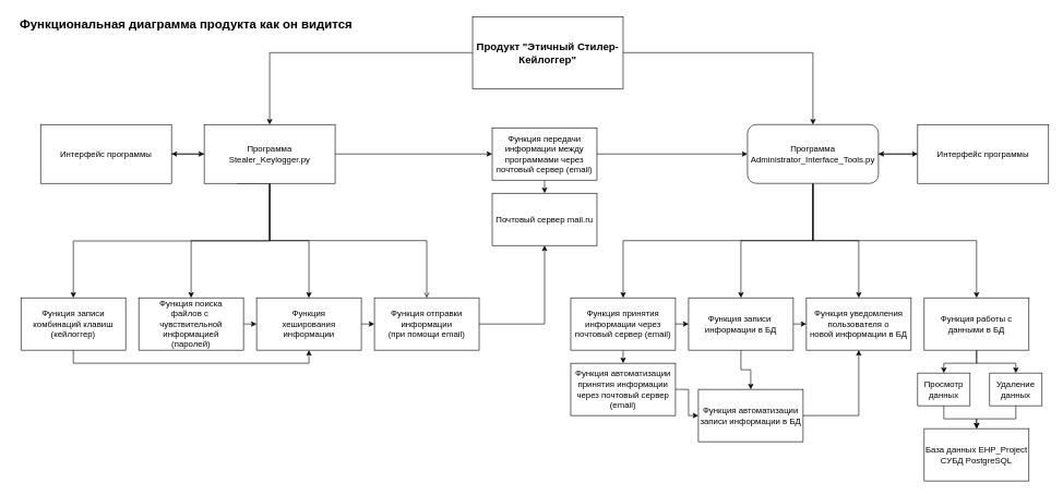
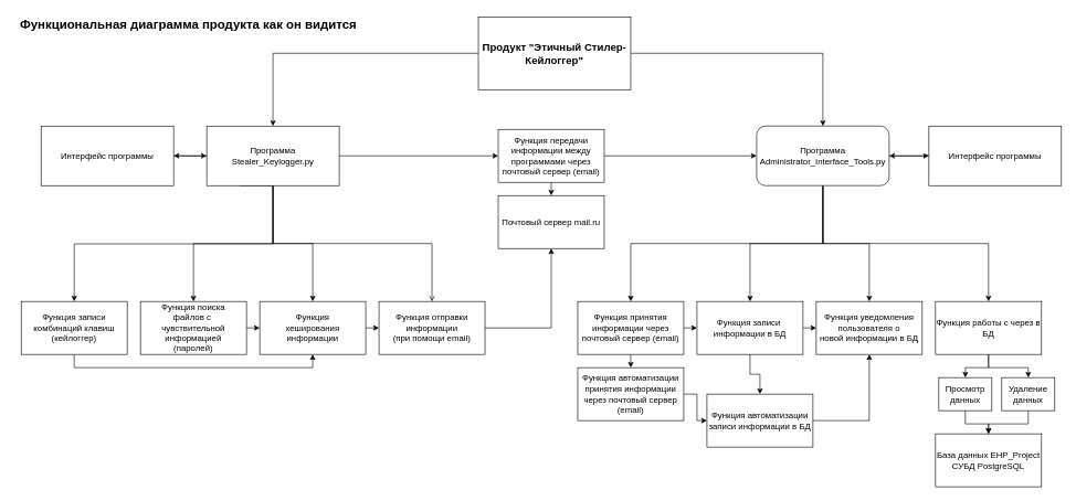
  <mxCell id="0" />
  <mxCell id="1" parent="0" />
  <mxCell id="2" style="edgeStyle=orthogonalEdgeStyle;rounded=0;orthogonalLoop=1;jettySize=auto;html=1;exitX=0;exitY=0.5;exitDx=0;exitDy=0;entryX=0.5;entryY=0;entryDx=0;entryDy=0;fontSize=13;" parent="1" source="4" target="17" edge="1"><mxGeometry relative="1" as="geometry" /></mxCell>
  <mxCell id="3" style="edgeStyle=orthogonalEdgeStyle;rounded=0;orthogonalLoop=1;jettySize=auto;html=1;exitX=1;exitY=0.5;exitDx=0;exitDy=0;entryX=0.5;entryY=0;entryDx=0;entryDy=0;fontSize=13;" parent="1" source="4" target="10" edge="1"><mxGeometry relative="1" as="geometry" /></mxCell>
  <mxCell id="4" value="&lt;span style=&quot;font-weight: 700; font-size: 16px;&quot;&gt;Продукт &quot;Этичный Стилер-Кейлоггер&quot;&lt;/span&gt;" style="rounded=0;whiteSpace=wrap;html=1;fontSize=16;" parent="1" vertex="1"><mxGeometry x="721" y="25" width="230" height="110" as="geometry" /></mxCell>
  <mxCell id="5" style="edgeStyle=orthogonalEdgeStyle;rounded=0;orthogonalLoop=1;jettySize=auto;html=1;exitX=0.5;exitY=1;exitDx=0;exitDy=0;entryX=0.5;entryY=0;entryDx=0;entryDy=0;fontSize=13;" parent="1" source="10" target="28" edge="1"><mxGeometry relative="1" as="geometry" /></mxCell>
  <mxCell id="6" style="edgeStyle=orthogonalEdgeStyle;rounded=0;orthogonalLoop=1;jettySize=auto;html=1;exitX=1;exitY=0.5;exitDx=0;exitDy=0;entryX=0;entryY=0.5;entryDx=0;entryDy=0;fontSize=13;" parent="1" source="10" target="39" edge="1"><mxGeometry relative="1" as="geometry" /></mxCell>
  <mxCell id="7" style="edgeStyle=orthogonalEdgeStyle;rounded=0;orthogonalLoop=1;jettySize=auto;html=1;exitX=0.5;exitY=1;exitDx=0;exitDy=0;entryX=0.5;entryY=0;entryDx=0;entryDy=0;fontSize=13;" parent="1" source="10" target="31" edge="1"><mxGeometry relative="1" as="geometry" /></mxCell>
  <mxCell id="8" style="edgeStyle=orthogonalEdgeStyle;rounded=0;orthogonalLoop=1;jettySize=auto;html=1;exitX=0.5;exitY=1;exitDx=0;exitDy=0;entryX=0.5;entryY=0;entryDx=0;entryDy=0;fontSize=13;" parent="1" source="10" target="32" edge="1"><mxGeometry relative="1" as="geometry" /></mxCell>
  <mxCell id="9" style="edgeStyle=orthogonalEdgeStyle;rounded=0;orthogonalLoop=1;jettySize=auto;html=1;exitX=0.5;exitY=1;exitDx=0;exitDy=0;entryX=0.5;entryY=0;entryDx=0;entryDy=0;fontSize=13;" parent="1" source="10" target="35" edge="1"><mxGeometry relative="1" as="geometry" /></mxCell>
  <mxCell id="10" value="Программа&#10;Administrator_Interface_Tools.py" style="whiteSpace=wrap;fontSize=13;rounded=1;" parent="1" vertex="1"><mxGeometry x="1141" y="190" width="200" height="90" as="geometry" /></mxCell>
  <mxCell id="11" style="edgeStyle=orthogonalEdgeStyle;rounded=0;orthogonalLoop=1;jettySize=auto;html=1;exitX=0.25;exitY=1;exitDx=0;exitDy=0;entryX=0.5;entryY=0;entryDx=0;entryDy=0;fontSize=13;" parent="1" source="17" target="25" edge="1"><mxGeometry relative="1" as="geometry"><Array as="points"><mxPoint x="411" y="280" /><mxPoint x="411" y="368" /><mxPoint x="111" y="368" /></Array></mxGeometry></mxCell>
  <mxCell id="12" style="edgeStyle=orthogonalEdgeStyle;rounded=0;orthogonalLoop=1;jettySize=auto;html=1;exitX=0.5;exitY=1;exitDx=0;exitDy=0;entryX=0.5;entryY=0;entryDx=0;entryDy=0;fontSize=13;" parent="1" source="17" target="19" edge="1"><mxGeometry relative="1" as="geometry" /></mxCell>
  <mxCell id="13" style="edgeStyle=orthogonalEdgeStyle;rounded=0;orthogonalLoop=1;jettySize=auto;html=1;exitX=0.5;exitY=1;exitDx=0;exitDy=0;entryX=0.5;entryY=0;entryDx=0;entryDy=0;fontSize=13;" parent="1" source="17" target="21" edge="1"><mxGeometry relative="1" as="geometry" /></mxCell>
  <mxCell id="14" style="edgeStyle=orthogonalEdgeStyle;rounded=0;orthogonalLoop=1;jettySize=auto;html=1;exitX=0.5;exitY=1;exitDx=0;exitDy=0;entryX=0.5;entryY=0;entryDx=0;entryDy=0;fontSize=13;endArrow=open;" parent="1" source="17" target="23" edge="1"><mxGeometry relative="1" as="geometry" /></mxCell>
  <mxCell id="15" style="edgeStyle=orthogonalEdgeStyle;rounded=0;orthogonalLoop=1;jettySize=auto;html=1;exitX=0;exitY=0.5;exitDx=0;exitDy=0;entryX=1;entryY=0.5;entryDx=0;entryDy=0;fontSize=13;" parent="1" source="17" target="37" edge="1"><mxGeometry relative="1" as="geometry" /></mxCell>
  <mxCell id="16" style="edgeStyle=orthogonalEdgeStyle;rounded=0;orthogonalLoop=1;jettySize=auto;html=1;exitX=1;exitY=0.5;exitDx=0;exitDy=0;entryX=0;entryY=0.5;entryDx=0;entryDy=0;fontSize=13;" parent="1" source="17" target="46" edge="1"><mxGeometry relative="1" as="geometry" /></mxCell>
  <mxCell id="17" value="Программа&#10;Stealer_Keylogger.py" style="rounded=0;whiteSpace=wrap;fontSize=13;" parent="1" vertex="1"><mxGeometry x="311" y="190" width="200" height="90" as="geometry" /></mxCell>
  <mxCell id="18" style="edgeStyle=orthogonalEdgeStyle;rounded=0;orthogonalLoop=1;jettySize=auto;html=1;exitX=1;exitY=0.5;exitDx=0;exitDy=0;entryX=0;entryY=0.5;entryDx=0;entryDy=0;fontSize=13;" parent="1" source="19" target="21" edge="1"><mxGeometry relative="1" as="geometry" /></mxCell>
  <mxCell id="19" value="Функция поиска&lt;br&gt;файлов с&amp;nbsp;&lt;br&gt;чувствительной&lt;br&gt;информацией&lt;br&gt;(паролей)" style="rounded=0;whiteSpace=wrap;html=1;fontSize=13;" parent="1" vertex="1"><mxGeometry x="211" y="455" width="160" height="80" as="geometry" /></mxCell>
  <mxCell id="20" style="edgeStyle=orthogonalEdgeStyle;rounded=0;orthogonalLoop=1;jettySize=auto;html=1;exitX=1;exitY=0.5;exitDx=0;exitDy=0;entryX=0;entryY=0.5;entryDx=0;entryDy=0;fontSize=13;" parent="1" source="21" target="23" edge="1"><mxGeometry relative="1" as="geometry" /></mxCell>
  <mxCell id="21" value="Функция&lt;br&gt;хеширования информации" style="rounded=0;whiteSpace=wrap;html=1;fontSize=13;" parent="1" vertex="1"><mxGeometry x="391" y="455" width="160" height="80" as="geometry" /></mxCell>
  <mxCell id="22" style="edgeStyle=orthogonalEdgeStyle;rounded=0;orthogonalLoop=1;jettySize=auto;html=1;exitX=1;exitY=0.5;exitDx=0;exitDy=0;entryX=0.5;entryY=1;entryDx=0;entryDy=0;fontSize=13;" parent="1" source="23" target="47" edge="1"><mxGeometry relative="1" as="geometry" /></mxCell>
  <mxCell id="23" value="Функция отправки&lt;br&gt;информации&lt;br&gt;(при помощи email)" style="rounded=0;whiteSpace=wrap;html=1;fontSize=13;" parent="1" vertex="1"><mxGeometry x="571" y="455" width="160" height="80" as="geometry" /></mxCell>
  <mxCell id="24" style="edgeStyle=orthogonalEdgeStyle;rounded=0;orthogonalLoop=1;jettySize=auto;html=1;exitX=0.5;exitY=1;exitDx=0;exitDy=0;entryX=0.5;entryY=1;entryDx=0;entryDy=0;fontSize=13;" parent="1" source="25" target="21" edge="1"><mxGeometry relative="1" as="geometry" /></mxCell>
  <mxCell id="25" value="Функция записи&lt;br&gt;комбинаций клавиш&lt;br&gt;(кейлоггер)" style="rounded=0;whiteSpace=wrap;html=1;fontSize=13;" parent="1" vertex="1"><mxGeometry x="31" y="455" width="160" height="80" as="geometry" /></mxCell>
  <mxCell id="26" style="edgeStyle=orthogonalEdgeStyle;rounded=0;orthogonalLoop=1;jettySize=auto;html=1;exitX=1;exitY=0.5;exitDx=0;exitDy=0;entryX=0;entryY=0.5;entryDx=0;entryDy=0;fontSize=13;" parent="1" source="28" target="31" edge="1"><mxGeometry relative="1" as="geometry" /></mxCell>
  <mxCell id="27" style="edgeStyle=orthogonalEdgeStyle;rounded=0;orthogonalLoop=1;jettySize=auto;html=1;exitX=0.5;exitY=1;exitDx=0;exitDy=0;entryX=0.5;entryY=0;entryDx=0;entryDy=0;fontSize=13;" parent="1" source="28" target="41" edge="1"><mxGeometry relative="1" as="geometry" /></mxCell>
  <mxCell id="28" value="Функция принятия&lt;br&gt;информации через&lt;br&gt;почтовый сервер (email)" style="rounded=0;whiteSpace=wrap;html=1;fontSize=13;" parent="1" vertex="1"><mxGeometry x="871" y="455" width="160" height="80" as="geometry" /></mxCell>
  <mxCell id="29" style="edgeStyle=orthogonalEdgeStyle;rounded=0;orthogonalLoop=1;jettySize=auto;html=1;exitX=1;exitY=0.5;exitDx=0;exitDy=0;entryX=0;entryY=0.5;entryDx=0;entryDy=0;fontSize=13;" parent="1" source="31" target="32" edge="1"><mxGeometry relative="1" as="geometry" /></mxCell>
  <mxCell id="30" style="edgeStyle=orthogonalEdgeStyle;rounded=0;orthogonalLoop=1;jettySize=auto;html=1;exitX=0.5;exitY=1;exitDx=0;exitDy=0;entryX=0.5;entryY=0;entryDx=0;entryDy=0;fontSize=13;" parent="1" source="31" target="43" edge="1"><mxGeometry relative="1" as="geometry" /></mxCell>
  <mxCell id="31" value="Функция записи&amp;nbsp;&lt;br&gt;информации в БД" style="rounded=0;whiteSpace=wrap;html=1;fontSize=13;" parent="1" vertex="1"><mxGeometry x="1051" y="455" width="160" height="80" as="geometry" /></mxCell>
  <mxCell id="32" value="Функция уведомления&lt;br&gt;пользователя о&lt;br&gt;новой информации в БД" style="rounded=0;whiteSpace=wrap;html=1;fontSize=13;" parent="1" vertex="1"><mxGeometry x="1231" y="455" width="160" height="80" as="geometry" /></mxCell>
  <mxCell id="33" style="edgeStyle=orthogonalEdgeStyle;rounded=0;orthogonalLoop=1;jettySize=auto;html=1;exitX=0.5;exitY=1;exitDx=0;exitDy=0;entryX=0.5;entryY=0;entryDx=0;entryDy=0;fontSize=13;" parent="1" source="35" target="50" edge="1"><mxGeometry relative="1" as="geometry" /></mxCell>
  <mxCell id="34" style="edgeStyle=orthogonalEdgeStyle;rounded=0;orthogonalLoop=1;jettySize=auto;html=1;exitX=0.5;exitY=1;exitDx=0;exitDy=0;entryX=0.5;entryY=0;entryDx=0;entryDy=0;fontSize=13;" parent="1" source="35" target="52" edge="1"><mxGeometry relative="1" as="geometry" /></mxCell>
- <mxCell id="35" value="Функция работы с данными в БД" style="rounded=0;whiteSpace=wrap;html=1;fontSize=13;" parent="1" vertex="1"><mxGeometry x="1411" y="455" width="160" height="80" as="geometry" /></mxCell>
+ <mxCell id="35" value="Функция работы с через в БД" style="rounded=0;whiteSpace=wrap;html=1;fontSize=13;" parent="1" vertex="1"><mxGeometry x="1411" y="455" width="160" height="80" as="geometry" /></mxCell>
  <mxCell id="36" style="edgeStyle=orthogonalEdgeStyle;rounded=0;orthogonalLoop=1;jettySize=auto;html=1;exitX=1;exitY=0.5;exitDx=0;exitDy=0;entryX=0;entryY=0.5;entryDx=0;entryDy=0;fontSize=13;" parent="1" source="37" target="17" edge="1"><mxGeometry relative="1" as="geometry" /></mxCell>
  <mxCell id="37" value="Интерфейс программы" style="rounded=0;whiteSpace=wrap;fontSize=13;" parent="1" vertex="1"><mxGeometry x="61" y="190" width="200" height="90" as="geometry" /></mxCell>
  <mxCell id="38" style="edgeStyle=orthogonalEdgeStyle;rounded=0;orthogonalLoop=1;jettySize=auto;html=1;exitX=0;exitY=0.5;exitDx=0;exitDy=0;entryX=1;entryY=0.5;entryDx=0;entryDy=0;fontSize=13;" parent="1" source="39" target="10" edge="1"><mxGeometry relative="1" as="geometry" /></mxCell>
  <mxCell id="39" value="Интерфейс программы" style="rounded=0;whiteSpace=wrap;fontSize=13;" parent="1" vertex="1"><mxGeometry x="1401" y="190" width="200" height="90" as="geometry" /></mxCell>
  <mxCell id="40" style="edgeStyle=orthogonalEdgeStyle;rounded=0;orthogonalLoop=1;jettySize=auto;html=1;exitX=1;exitY=0.5;exitDx=0;exitDy=0;entryX=0;entryY=0.5;entryDx=0;entryDy=0;fontSize=13;" parent="1" source="41" target="43" edge="1"><mxGeometry relative="1" as="geometry" /></mxCell>
  <mxCell id="41" value="Функция автоматизации принятия информации через почтовый сервер (email)" style="rounded=0;whiteSpace=wrap;html=1;fontSize=13;" parent="1" vertex="1"><mxGeometry x="871" y="555" width="160" height="80" as="geometry" /></mxCell>
  <mxCell id="42" style="edgeStyle=orthogonalEdgeStyle;rounded=0;orthogonalLoop=1;jettySize=auto;html=1;exitX=1;exitY=0.5;exitDx=0;exitDy=0;entryX=0.5;entryY=1;entryDx=0;entryDy=0;fontSize=13;" parent="1" source="43" target="32" edge="1"><mxGeometry relative="1" as="geometry" /></mxCell>
  <mxCell id="43" value="Функция автоматизации записи информации в БД" style="rounded=0;whiteSpace=wrap;html=1;fontSize=13;" parent="1" vertex="1"><mxGeometry x="1066" y="595" width="160" height="80" as="geometry" /></mxCell>
  <mxCell id="44" style="edgeStyle=orthogonalEdgeStyle;rounded=0;orthogonalLoop=1;jettySize=auto;html=1;exitX=1;exitY=0.5;exitDx=0;exitDy=0;entryX=0;entryY=0.5;entryDx=0;entryDy=0;fontSize=13;" parent="1" source="46" target="10" edge="1"><mxGeometry relative="1" as="geometry" /></mxCell>
  <mxCell id="45" style="edgeStyle=orthogonalEdgeStyle;rounded=0;orthogonalLoop=1;jettySize=auto;html=1;exitX=0.5;exitY=1;exitDx=0;exitDy=0;entryX=0.5;entryY=0;entryDx=0;entryDy=0;fontSize=13;" parent="1" source="46" target="47" edge="1"><mxGeometry relative="1" as="geometry" /></mxCell>
  <mxCell id="46" value="Функция передачи информации между программами через почтовый сервер (email)" style="rounded=0;whiteSpace=wrap;html=1;fontSize=13;" parent="1" vertex="1"><mxGeometry x="751" y="195" width="160" height="80" as="geometry" /></mxCell>
  <mxCell id="47" value="Почтовый сервер mail.ru" style="rounded=0;whiteSpace=wrap;html=1;fontSize=13;" parent="1" vertex="1"><mxGeometry x="751" y="295" width="160" height="80" as="geometry" /></mxCell>
  <mxCell id="48" value="База данных EHP_Project&lt;br&gt;СУБД PostgreSQL" style="rounded=0;whiteSpace=wrap;html=1;fontSize=13;" parent="1" vertex="1"><mxGeometry x="1411" y="655" width="160" height="80" as="geometry" /></mxCell>
  <mxCell id="49" style="edgeStyle=orthogonalEdgeStyle;rounded=0;orthogonalLoop=1;jettySize=auto;html=1;exitX=0.5;exitY=1;exitDx=0;exitDy=0;entryX=0.5;entryY=0;entryDx=0;entryDy=0;fontSize=13;" parent="1" source="50" target="48" edge="1"><mxGeometry relative="1" as="geometry" /></mxCell>
- <mxCell id="50" value="Просмотр данных" style="rounded=0;whiteSpace=wrap;html=1;fontSize=13;" parent="1" vertex="1"><mxGeometry x="1401" y="570" width="80" height="50" as="geometry" /></mxCell>
+ <mxCell id="50" value="Просмотр данных" style="rounded=0;whiteSpace=wrap;html=1;fontSize=13;" parent="1" vertex="1"><mxGeometry x="1416" y="570" width="80" height="50" as="geometry" /></mxCell>
  <mxCell id="51" style="edgeStyle=orthogonalEdgeStyle;rounded=0;orthogonalLoop=1;jettySize=auto;html=1;exitX=0.5;exitY=1;exitDx=0;exitDy=0;entryX=0.5;entryY=0;entryDx=0;entryDy=0;fontSize=13;" parent="1" source="52" target="48" edge="1"><mxGeometry relative="1" as="geometry" /></mxCell>
  <mxCell id="52" value="Удаление данных" style="rounded=0;whiteSpace=wrap;html=1;fontSize=13;" parent="1" vertex="1"><mxGeometry x="1511" y="570" width="80" height="50" as="geometry" /></mxCell>
  <mxCell id="53" value="&lt;span style=&quot;font-size: 19px;&quot;&gt;&lt;b style=&quot;font-size: 19px;&quot;&gt;Функциональная диаграмма продукта как он видится&lt;/b&gt;&lt;/span&gt;" style="text;html=1;align=center;verticalAlign=middle;resizable=0;points=[];autosize=1;fontSize=19;" parent="1" vertex="1"><mxGeometry x="20" y="20" width="526" height="35" as="geometry" /></mxCell>
